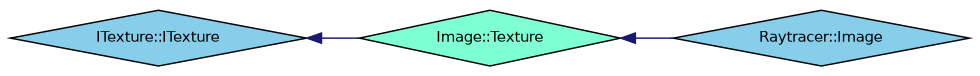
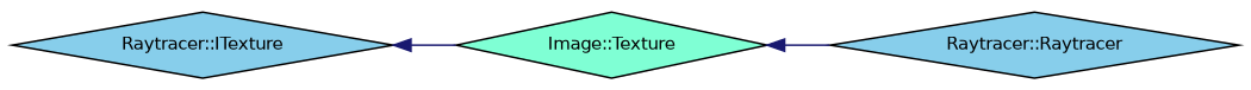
  digraph {
    rankdir=LR
    node [color=black fillcolor=skyblue fontname=Helvetica fontsize=10 shape=diamond style=filled]
    edge [color=midnightblue dir=back fontname=Helvetica fontsize=10 labelfontname=Helvetica labelfontsize=10 style=solid]
-   n1 [fontcolor=black height=0.2 label="Raytracer::Image" width=0.4]
+   n1 [fontcolor=black height=0.2 label="Raytracer::Raytracer" width=0.4]
    n2 [fillcolor=aquamarine height=0.2 label="Image::Texture" width=0.4]
-   n3 [height=0.2 label="ITexture::ITexture" width=0.4]
+   n3 [height=0.2 label="Raytracer::ITexture" width=0.4]
    n2 -> n1
    n3 -> n2
  }
